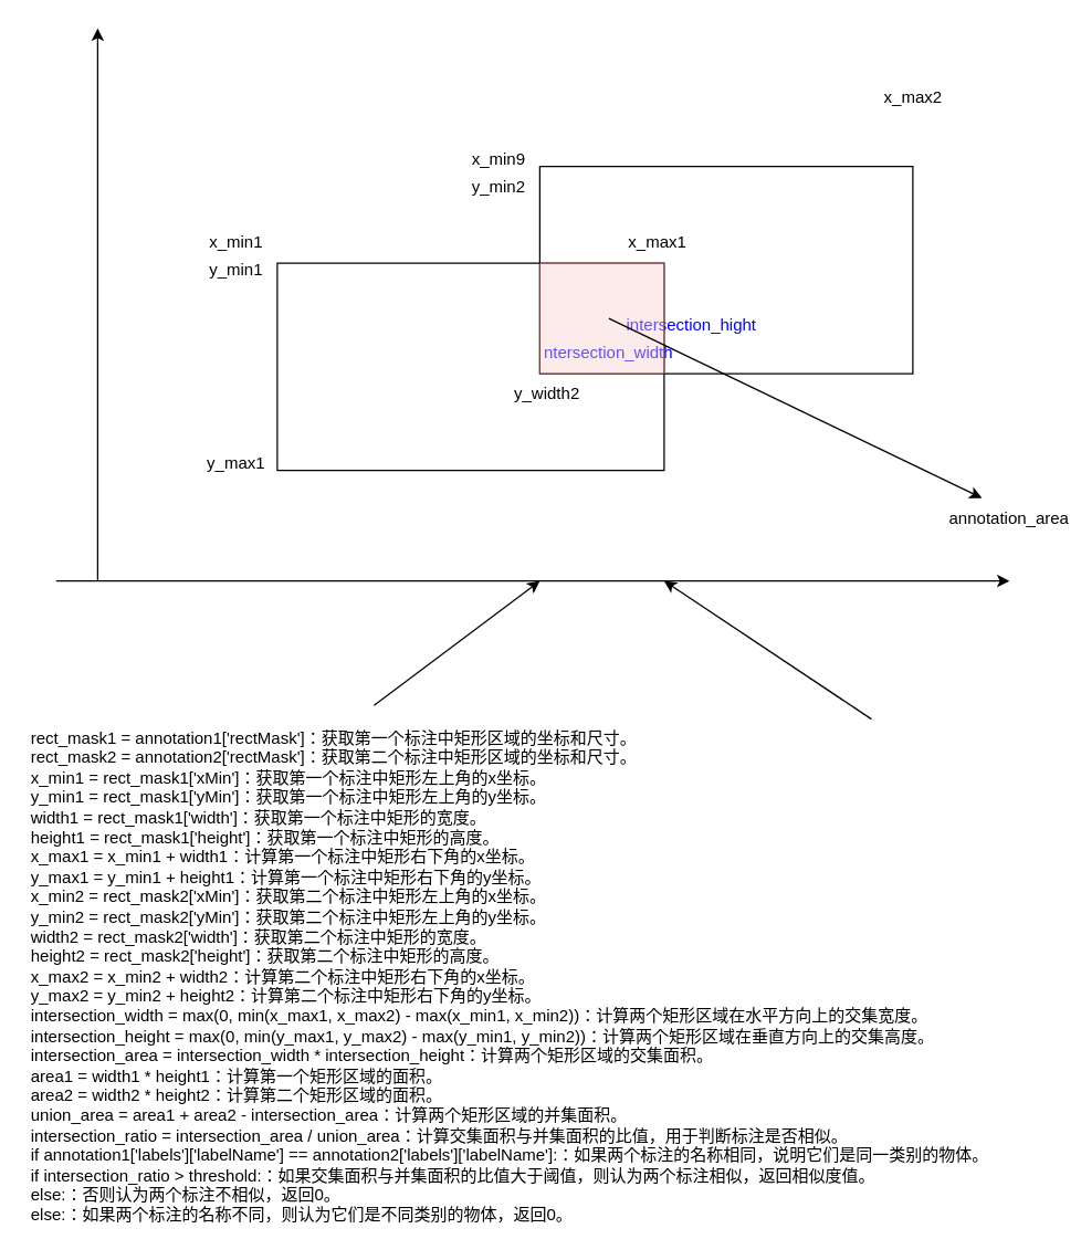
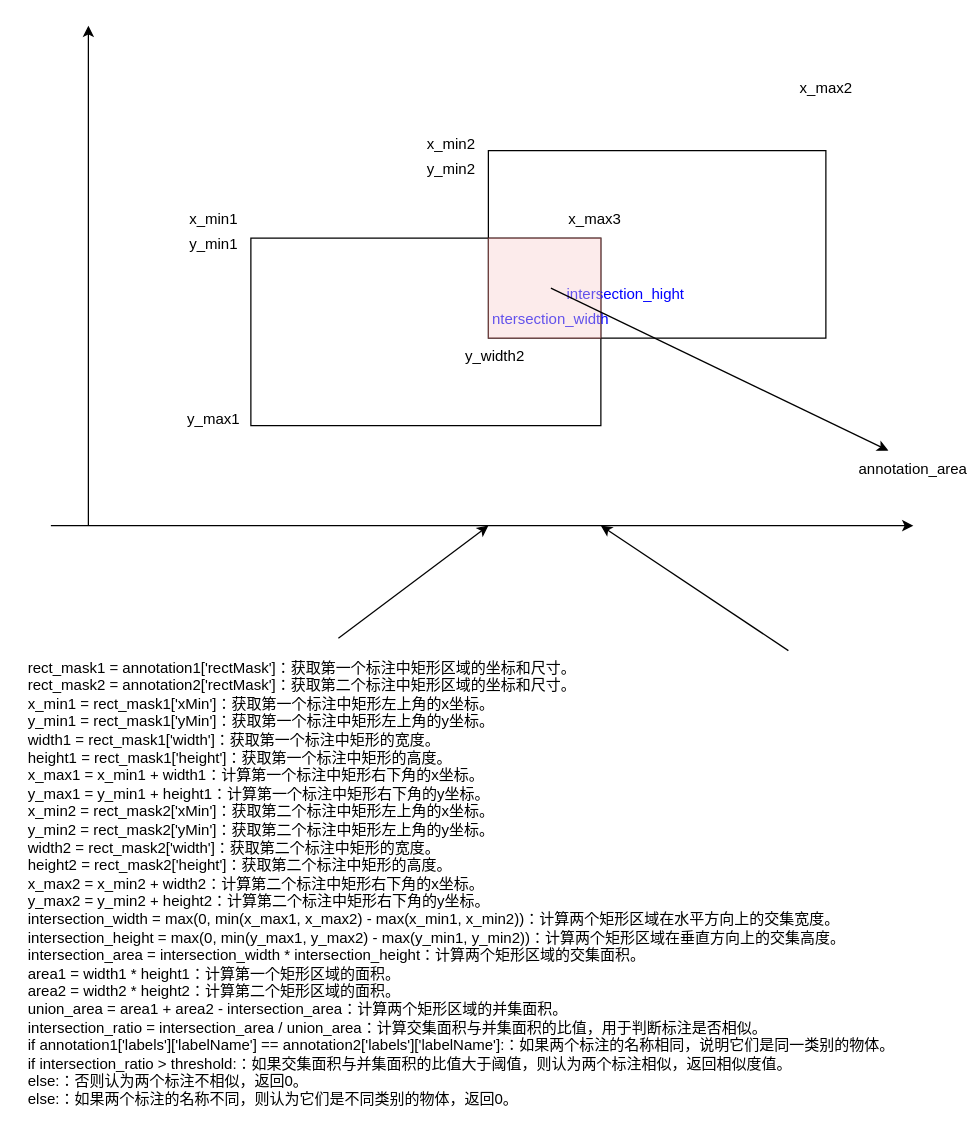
  <mxCell id="0" />
  <mxCell id="1" parent="0" />
  <mxCell id="2" value="rect_mask1 = annotation1['rectMask']：获取第一个标注中矩形区域的坐标和尺寸。&#10;rect_mask2 = annotation2['rectMask']：获取第二个标注中矩形区域的坐标和尺寸。&#10;x_min1 = rect_mask1['xMin']：获取第一个标注中矩形左上角的x坐标。&#10;y_min1 = rect_mask1['yMin']：获取第一个标注中矩形左上角的y坐标。&#10;width1 = rect_mask1['width']：获取第一个标注中矩形的宽度。&#10;height1 = rect_mask1['height']：获取第一个标注中矩形的高度。&#10;x_max1 = x_min1 + width1：计算第一个标注中矩形右下角的x坐标。&#10;y_max1 = y_min1 + height1：计算第一个标注中矩形右下角的y坐标。&#10;x_min2 = rect_mask2['xMin']：获取第二个标注中矩形左上角的x坐标。&#10;y_min2 = rect_mask2['yMin']：获取第二个标注中矩形左上角的y坐标。&#10;width2 = rect_mask2['width']：获取第二个标注中矩形的宽度。&#10;height2 = rect_mask2['height']：获取第二个标注中矩形的高度。&#10;x_max2 = x_min2 + width2：计算第二个标注中矩形右下角的x坐标。&#10;y_max2 = y_min2 + height2：计算第二个标注中矩形右下角的y坐标。&#10;intersection_width = max(0, min(x_max1, x_max2) - max(x_min1, x_min2))：计算两个矩形区域在水平方向上的交集宽度。&#10;intersection_height = max(0, min(y_max1, y_max2) - max(y_min1, y_min2))：计算两个矩形区域在垂直方向上的交集高度。&#10;intersection_area = intersection_width * intersection_height：计算两个矩形区域的交集面积。&#10;area1 = width1 * height1：计算第一个矩形区域的面积。&#10;area2 = width2 * height2：计算第二个矩形区域的面积。&#10;union_area = area1 + area2 - intersection_area：计算两个矩形区域的并集面积。&#10;intersection_ratio = intersection_area / union_area：计算交集面积与并集面积的比值，用于判断标注是否相似。&#10;if annotation1['labels']['labelName'] == annotation2['labels']['labelName']:：如果两个标注的名称相同，说明它们是同一类别的物体。&#10;if intersection_ratio &gt; threshold:：如果交集面积与并集面积的比值大于阈值，则认为两个标注相似，返回相似度值。&#10;else:：否则认为两个标注不相似，返回0。&#10;else:：如果两个标注的名称不同，则认为它们是不同类别的物体，返回0。" style="text;whiteSpace=wrap;" vertex="1" parent="1"><mxGeometry x="20" y="520" width="700" height="370" as="geometry" /></mxCell>
  <mxCell id="3" value="" style="rounded=0;whiteSpace=wrap;html=1;fillColor=none;" vertex="1" parent="1"><mxGeometry x="200" y="190" width="280" height="150" as="geometry" /></mxCell>
  <mxCell id="4" value="" style="rounded=0;whiteSpace=wrap;html=1;fillColor=none;" vertex="1" parent="1"><mxGeometry x="390" y="120" width="270" height="150" as="geometry" /></mxCell>
  <mxCell id="5" value="x_min1" style="text;html=1;align=center;verticalAlign=middle;resizable=0;points=[];autosize=1;strokeColor=none;fillColor=none;" vertex="1" parent="1"><mxGeometry x="140" y="160" width="60" height="30" as="geometry" /></mxCell>
  <mxCell id="6" value="y_min1" style="text;html=1;align=center;verticalAlign=middle;resizable=0;points=[];autosize=1;strokeColor=none;fillColor=none;" vertex="1" parent="1"><mxGeometry x="140" y="180" width="60" height="30" as="geometry" /></mxCell>
- <mxCell id="7" value="x_max1" style="text;html=1;align=center;verticalAlign=middle;resizable=0;points=[];autosize=1;strokeColor=none;fillColor=none;" vertex="1" parent="1"><mxGeometry x="440" y="160" width="70" height="30" as="geometry" /></mxCell>
+ <mxCell id="7" value="x_max3" style="text;html=1;align=center;verticalAlign=middle;resizable=0;points=[];autosize=1;strokeColor=none;fillColor=none;" vertex="1" parent="1"><mxGeometry x="440" y="160" width="70" height="30" as="geometry" /></mxCell>
  <mxCell id="8" value="y_max1" style="text;html=1;align=center;verticalAlign=middle;resizable=0;points=[];autosize=1;strokeColor=none;fillColor=none;" vertex="1" parent="1"><mxGeometry x="135" y="320" width="70" height="30" as="geometry" /></mxCell>
- <mxCell id="9" value="x_min9" style="text;html=1;align=center;verticalAlign=middle;resizable=0;points=[];autosize=1;strokeColor=none;fillColor=none;" vertex="1" parent="1"><mxGeometry x="330" width="60" height="30" as="geometry" y="100" /></mxCell>
+ <mxCell id="9" value="x_min2" style="text;html=1;align=center;verticalAlign=middle;resizable=0;points=[];autosize=1;strokeColor=none;fillColor=none;" vertex="1" parent="1"><mxGeometry x="330" width="60" height="30" as="geometry" y="100" /></mxCell>
  <mxCell id="10" value="y_min2" style="text;html=1;align=center;verticalAlign=middle;resizable=0;points=[];autosize=1;strokeColor=none;fillColor=none;" vertex="1" parent="1"><mxGeometry x="330" y="120" width="60" height="30" as="geometry" /></mxCell>
  <mxCell id="11" value="x_max2" style="text;html=1;align=center;verticalAlign=middle;resizable=0;points=[];autosize=1;strokeColor=none;fillColor=none;" vertex="1" parent="1"><mxGeometry x="625" y="55" width="70" height="30" as="geometry" /></mxCell>
  <mxCell id="12" value="y_width2" style="text;html=1;align=center;verticalAlign=middle;resizable=0;points=[];autosize=1;strokeColor=none;fillColor=none;" vertex="1" parent="1"><mxGeometry x="360" y="270" width="70" height="30" as="geometry" /></mxCell>
  <mxCell id="13" value="" style="endArrow=classic;html=1;rounded=0;" edge="1" parent="1"><mxGeometry width="50" height="50" relative="1" as="geometry"><mxPoint x="40" y="420" as="sourcePoint" /><mxPoint x="730" y="420" as="targetPoint" /></mxGeometry></mxCell>
  <mxCell id="14" value="" style="endArrow=classic;html=1;rounded=0;" edge="1" parent="1"><mxGeometry width="50" height="50" relative="1" as="geometry"><mxPoint x="70" y="420" as="sourcePoint" /><mxPoint x="70" y="20" as="targetPoint" /></mxGeometry></mxCell>
  <mxCell id="15" value="" style="endArrow=classic;html=1;rounded=0;" edge="1" parent="1"><mxGeometry width="50" height="50" relative="1" as="geometry"><mxPoint x="630" y="520" as="sourcePoint" /><mxPoint x="480" y="420" as="targetPoint" /></mxGeometry></mxCell>
  <mxCell id="16" value="" style="endArrow=classic;html=1;rounded=0;" edge="1" parent="1"><mxGeometry width="50" height="50" relative="1" as="geometry"><mxPoint x="270" y="510" as="sourcePoint" /><mxPoint x="390" y="420" as="targetPoint" /></mxGeometry></mxCell>
  <mxCell id="17" value="ntersection_width" style="text;html=1;strokeColor=none;fillColor=none;align=center;verticalAlign=middle;whiteSpace=wrap;rounded=0;fontColor=#0000FF;" vertex="1" parent="1"><mxGeometry x="410" y="240" width="60" height="30" as="geometry" /></mxCell>
  <mxCell id="18" style="edgeStyle=orthogonalEdgeStyle;rounded=0;orthogonalLoop=1;jettySize=auto;html=1;exitX=0.5;exitY=1;exitDx=0;exitDy=0;" edge="1" parent="1" source="17" target="17"><mxGeometry relative="1" as="geometry" /></mxCell>
  <mxCell id="19" value="intersection_hight" style="text;html=1;strokeColor=none;fillColor=none;align=center;verticalAlign=middle;whiteSpace=wrap;rounded=0;fontColor=#0000FF;" vertex="1" parent="1"><mxGeometry x="470" y="220" width="60" height="30" as="geometry" /></mxCell>
  <mxCell id="20" value="" style="rounded=0;whiteSpace=wrap;html=1;shadow=0;fillColor=#f8cecc;strokeColor=#b85450;opacity=40;" vertex="1" parent="1"><mxGeometry x="390" y="190" width="90" height="80" as="geometry" /></mxCell>
  <mxCell id="21" value="" style="endArrow=classic;html=1;rounded=0;" edge="1" parent="1"><mxGeometry width="50" height="50" relative="1" as="geometry"><mxPoint x="440" y="230" as="sourcePoint" /><mxPoint x="710" y="360" as="targetPoint" /></mxGeometry></mxCell>
  <mxCell id="22" value="annotation_area" style="text;html=1;strokeColor=none;fillColor=none;align=center;verticalAlign=middle;whiteSpace=wrap;rounded=0;" vertex="1" parent="1"><mxGeometry x="700" y="360" width="60" height="30" as="geometry" /></mxCell>
